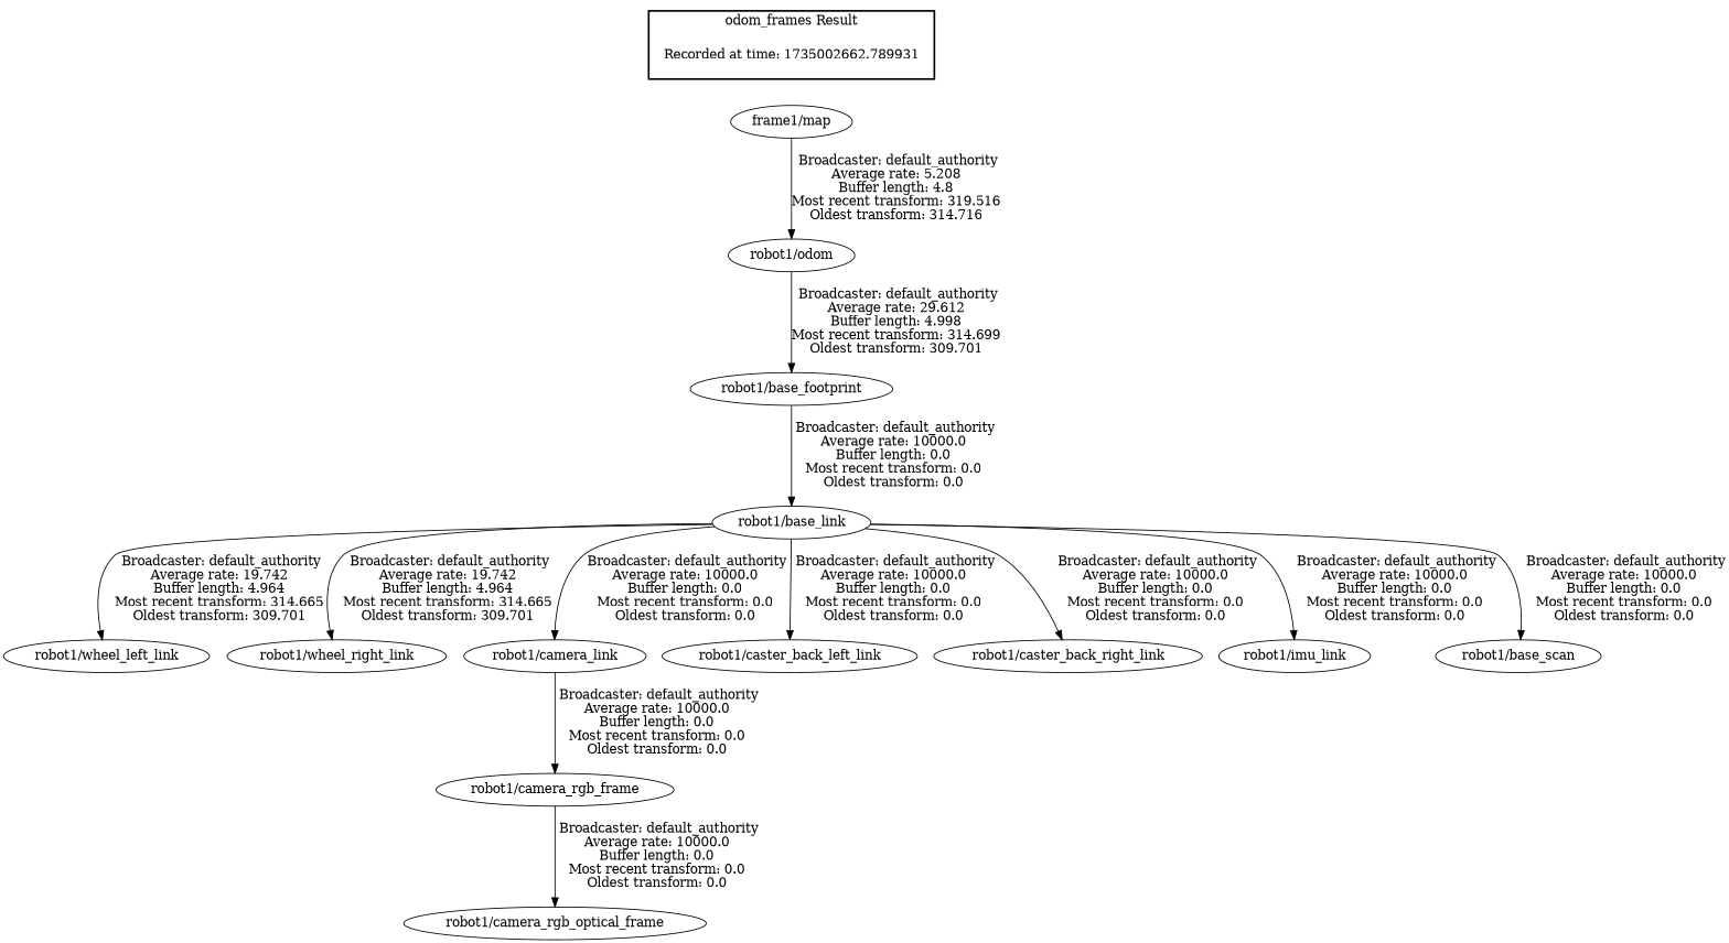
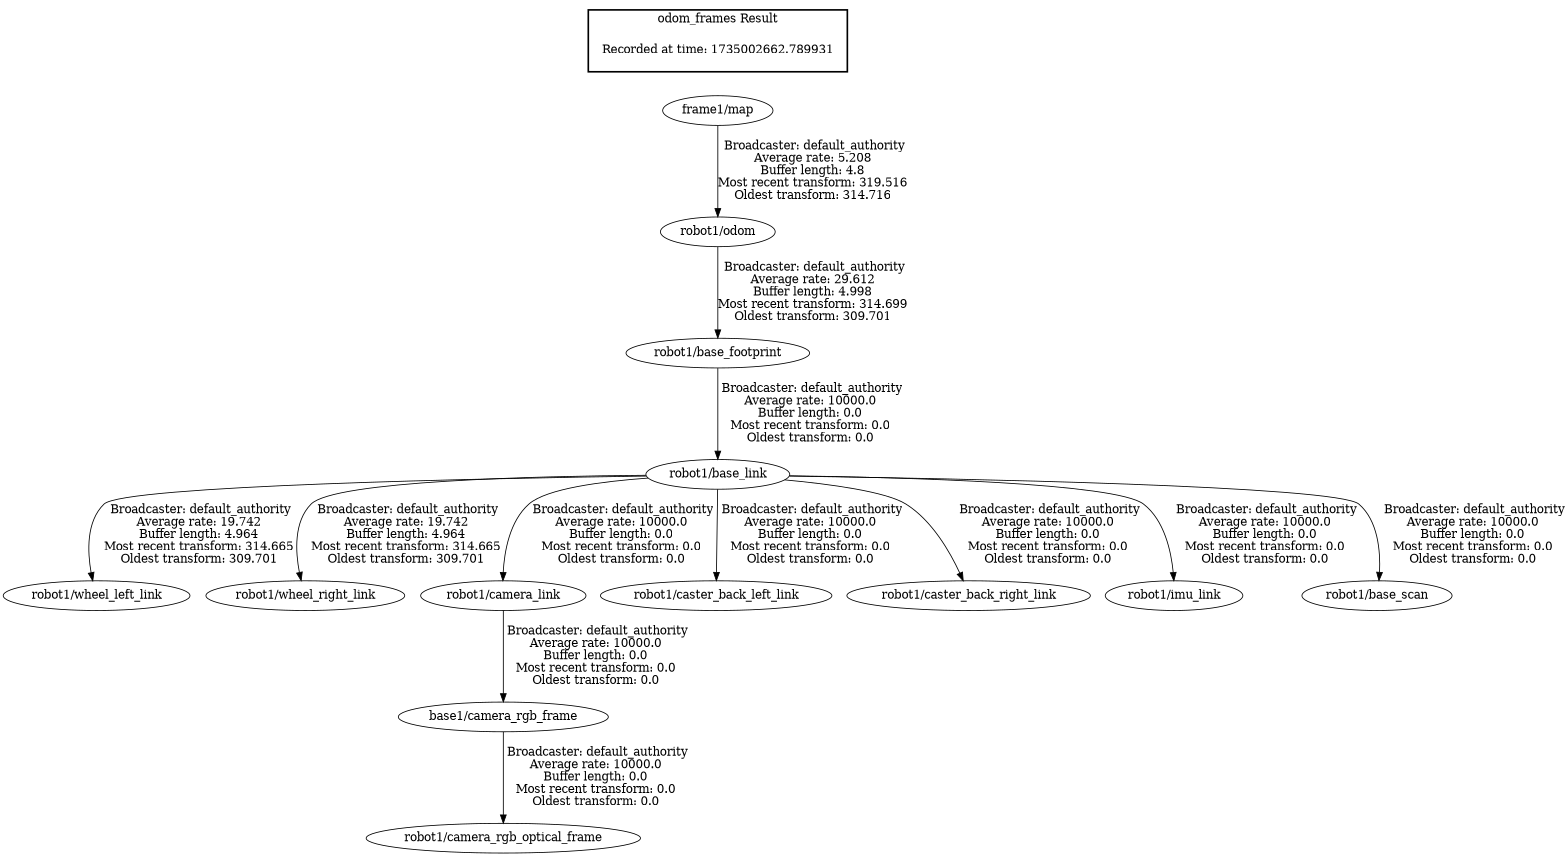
  digraph {
    "Recorded at time: 1735002662.789931" [shape=plaintext]
    n2 [label="frame1/map"]
    "robot1/odom"
    "robot1/base_footprint"
    "robot1/base_link"
    "robot1/wheel_left_link"
    "robot1/wheel_right_link"
    "robot1/camera_link"
    "robot1/caster_back_left_link"
    "robot1/caster_back_right_link"
    "robot1/imu_link"
    "robot1/base_scan"
-   "robot1/camera_rgb_frame"
+   "robot1/camera_rgb_frame" [label="base1/camera_rgb_frame"]
    "robot1/camera_rgb_optical_frame"
    subgraph cluster_1 {
      color=black
      label="odom_frames Result"
      style=bold
      "Recorded at time: 1735002662.789931"
    }
    "Recorded at time: 1735002662.789931" -> n2 [style=invis]
    n2 -> "robot1/odom" [label=" Broadcaster: default_authority\nAverage rate: 5.208\nBuffer length: 4.8\nMost recent transform: 319.516\nOldest transform: 314.716\n"]
    "robot1/odom" -> "robot1/base_footprint" [label=" Broadcaster: default_authority\nAverage rate: 29.612\nBuffer length: 4.998\nMost recent transform: 314.699\nOldest transform: 309.701\n"]
    "robot1/base_footprint" -> "robot1/base_link" [label=" Broadcaster: default_authority\nAverage rate: 10000.0\nBuffer length: 0.0\nMost recent transform: 0.0\nOldest transform: 0.0\n"]
    "robot1/base_link" -> "robot1/wheel_left_link" [label=" Broadcaster: default_authority\nAverage rate: 19.742\nBuffer length: 4.964\nMost recent transform: 314.665\nOldest transform: 309.701\n"]
    "robot1/base_link" -> "robot1/wheel_right_link" [label=" Broadcaster: default_authority\nAverage rate: 19.742\nBuffer length: 4.964\nMost recent transform: 314.665\nOldest transform: 309.701\n"]
    "robot1/base_link" -> "robot1/camera_link" [label=" Broadcaster: default_authority\nAverage rate: 10000.0\nBuffer length: 0.0\nMost recent transform: 0.0\nOldest transform: 0.0\n"]
    "robot1/base_link" -> "robot1/caster_back_left_link" [label=" Broadcaster: default_authority\nAverage rate: 10000.0\nBuffer length: 0.0\nMost recent transform: 0.0\nOldest transform: 0.0\n"]
    "robot1/base_link" -> "robot1/caster_back_right_link" [label=" Broadcaster: default_authority\nAverage rate: 10000.0\nBuffer length: 0.0\nMost recent transform: 0.0\nOldest transform: 0.0\n"]
    "robot1/base_link" -> "robot1/imu_link" [label=" Broadcaster: default_authority\nAverage rate: 10000.0\nBuffer length: 0.0\nMost recent transform: 0.0\nOldest transform: 0.0\n"]
    "robot1/base_link" -> "robot1/base_scan" [label=" Broadcaster: default_authority\nAverage rate: 10000.0\nBuffer length: 0.0\nMost recent transform: 0.0\nOldest transform: 0.0\n"]
    "robot1/camera_link" -> "robot1/camera_rgb_frame" [label=" Broadcaster: default_authority\nAverage rate: 10000.0\nBuffer length: 0.0\nMost recent transform: 0.0\nOldest transform: 0.0\n"]
    "robot1/camera_rgb_frame" -> "robot1/camera_rgb_optical_frame" [label=" Broadcaster: default_authority\nAverage rate: 10000.0\nBuffer length: 0.0\nMost recent transform: 0.0\nOldest transform: 0.0\n"]
  }
